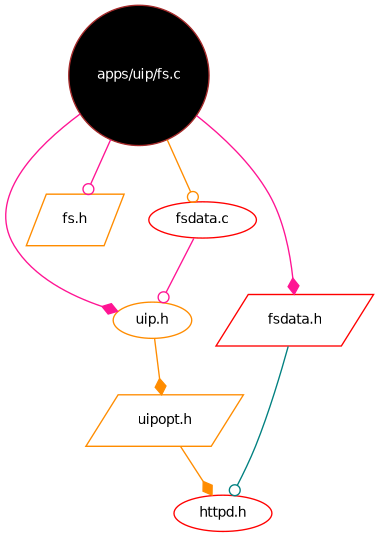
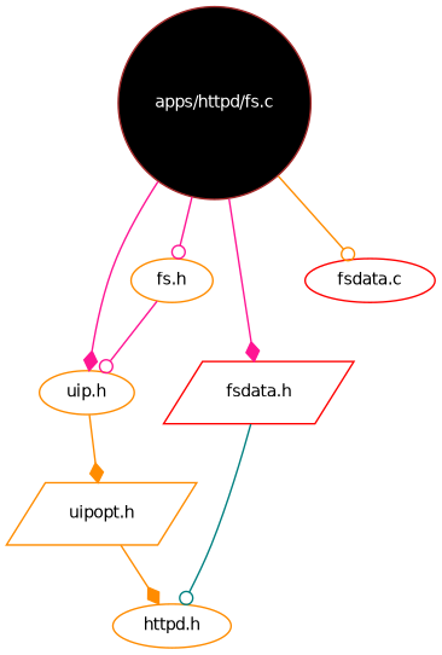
  digraph {
    rankdir=TB
    node [color=darkorange fillcolor=white fontname=Helvetica fontsize=10 shape=ellipse style=filled]
    edge [arrowhead=diamond color=deeppink fontname=Helvetica fontsize=10 labelfontname=Helvetica labelfontsize=10 style=solid]
-   n1 [color=brown fillcolor=black fontcolor=white height=0.2 label="apps/uip/fs.c" shape=circle width=0.4]
+   n1 [color=brown fillcolor=black fontcolor=white height=0.2 label="apps/httpd/fs.c" shape=circle width=0.4]
    n2 [height=0.2 label="uip.h" width=0.4]
-   n3 [height=0.2 label="fs.h" shape=parallelogram width=0.4]
+   n3 [height=0.2 label="fs.h" width=0.4]
    n4 [color=red height=0.2 label="fsdata.h" shape=parallelogram width=0.4]
    n5 [color=red height=0.2 label="fsdata.c" width=0.4]
    n6 [height=0.2 label="uipopt.h" shape=parallelogram width=0.4]
-   n7 [color=red height=0.2 label="httpd.h" width=0.4]
+   n7 [height=0.2 label="httpd.h" width=0.4]
    n1 -> n2
    n1 -> n3 [arrowhead=odot]
    n1 -> n4
    n1 -> n5 [arrowhead=odot color=darkorange]
    n2 -> n6 [color=darkorange]
-   n5 -> n2 [arrowhead=odot]
+   n3 -> n2 [arrowhead=odot]
    n4 -> n7 [arrowhead=odot color=teal]
    n6 -> n7 [color=darkorange]
  }
